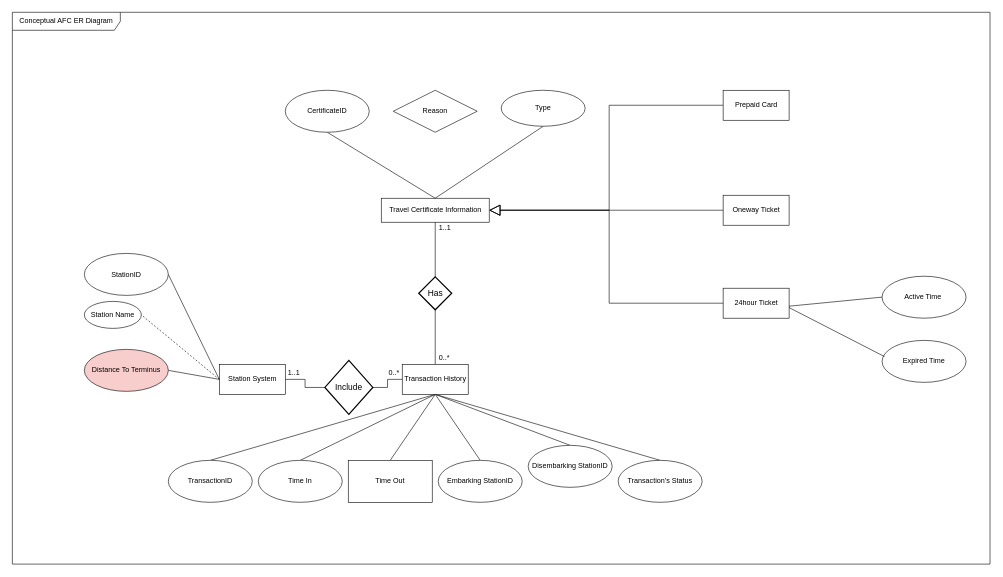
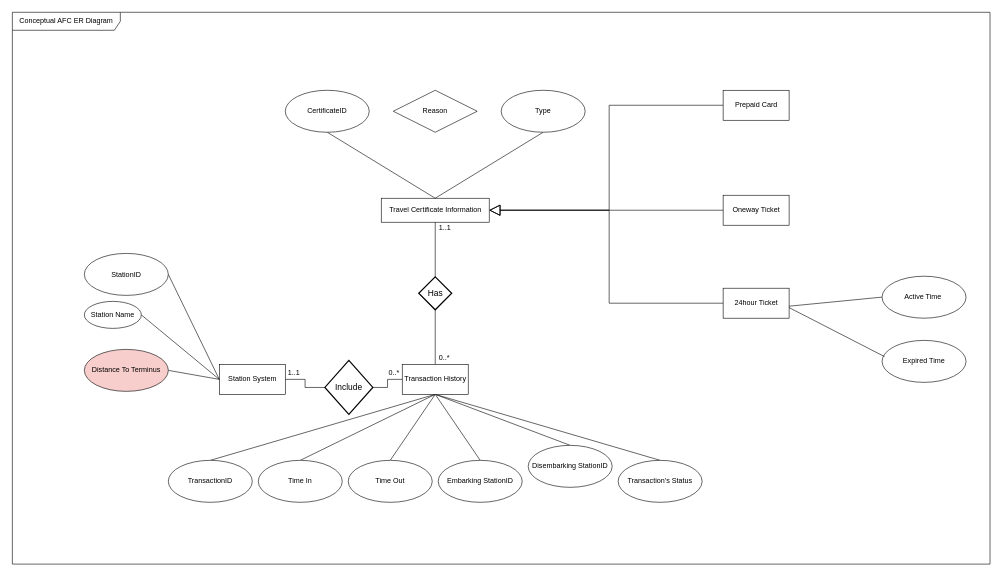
  <mxCell id="0" />
  <mxCell id="1" parent="0" />
  <mxCell id="2" value="&lt;span class=&quot;fontstyle0&quot;&gt;Conceptual AFC ER Diagram&lt;br&gt;&lt;/span&gt;" style="shape=umlFrame;whiteSpace=wrap;html=1;width=180;height=30;" parent="1" vertex="1"><mxGeometry x="20" y="20" width="1630" height="920" as="geometry" /></mxCell>
  <mxCell id="3" style="edgeStyle=orthogonalEdgeStyle;rounded=0;orthogonalLoop=1;jettySize=auto;html=1;exitX=0.5;exitY=1;exitDx=0;exitDy=0;entryX=0.5;entryY=0;entryDx=0;entryDy=0;endArrow=none;endFill=0;strokeColor=#000000;" parent="1" source="38" target="12" edge="1"><mxGeometry relative="1" as="geometry" /></mxCell>
  <mxCell id="4" value="0..*" style="text;html=1;resizable=0;points=[];align=center;verticalAlign=middle;labelBackgroundColor=#ffffff;" parent="3" vertex="1" connectable="0"><mxGeometry x="0.764" y="1" relative="1" as="geometry"><mxPoint x="13" as="offset" /></mxGeometry></mxCell>
  <mxCell id="5" value="Travel Certificate Information" style="html=1;" parent="1" vertex="1"><mxGeometry x="635" y="330" width="180" height="40" as="geometry" /></mxCell>
  <mxCell id="6" style="edgeStyle=none;rounded=0;orthogonalLoop=1;jettySize=auto;html=1;exitX=0.5;exitY=1;exitDx=0;exitDy=0;entryX=0.5;entryY=0;entryDx=0;entryDy=0;startArrow=none;startFill=0;endArrow=none;endFill=0;strokeColor=#000000;" parent="1" source="12" target="24" edge="1"><mxGeometry relative="1" as="geometry" /></mxCell>
  <mxCell id="7" style="edgeStyle=none;rounded=0;orthogonalLoop=1;jettySize=auto;html=1;exitX=0.5;exitY=1;exitDx=0;exitDy=0;entryX=0.5;entryY=0;entryDx=0;entryDy=0;startArrow=none;startFill=0;endArrow=none;endFill=0;strokeColor=#000000;" parent="1" source="12" target="25" edge="1"><mxGeometry relative="1" as="geometry" /></mxCell>
  <mxCell id="8" style="edgeStyle=none;rounded=0;orthogonalLoop=1;jettySize=auto;html=1;exitX=0.5;exitY=1;exitDx=0;exitDy=0;entryX=0.5;entryY=0;entryDx=0;entryDy=0;startArrow=none;startFill=0;endArrow=none;endFill=0;strokeColor=#000000;" parent="1" source="12" target="26" edge="1"><mxGeometry relative="1" as="geometry" /></mxCell>
  <mxCell id="9" style="edgeStyle=none;rounded=0;orthogonalLoop=1;jettySize=auto;html=1;exitX=0.5;exitY=1;exitDx=0;exitDy=0;entryX=0.5;entryY=0;entryDx=0;entryDy=0;startArrow=none;startFill=0;endArrow=none;endFill=0;strokeColor=#000000;" parent="1" source="12" target="27" edge="1"><mxGeometry relative="1" as="geometry" /></mxCell>
  <mxCell id="10" style="edgeStyle=none;rounded=0;orthogonalLoop=1;jettySize=auto;html=1;exitX=0.5;exitY=1;exitDx=0;exitDy=0;entryX=0.5;entryY=0;entryDx=0;entryDy=0;startArrow=none;startFill=0;endArrow=none;endFill=0;strokeColor=#000000;" parent="1" source="12" target="28" edge="1"><mxGeometry relative="1" as="geometry" /></mxCell>
  <mxCell id="11" style="edgeStyle=none;rounded=0;orthogonalLoop=1;jettySize=auto;html=1;exitX=0.5;exitY=1;exitDx=0;exitDy=0;entryX=0.5;entryY=0;entryDx=0;entryDy=0;startArrow=none;startFill=0;endArrow=none;endFill=0;strokeColor=#000000;" parent="1" source="12" target="29" edge="1"><mxGeometry relative="1" as="geometry" /></mxCell>
  <mxCell id="12" value="Transaction History" style="html=1;" parent="1" vertex="1"><mxGeometry x="670" y="607" width="110" height="50" as="geometry" /></mxCell>
  <mxCell id="13" style="edgeStyle=orthogonalEdgeStyle;rounded=0;orthogonalLoop=1;jettySize=auto;html=1;exitX=0;exitY=0.5;exitDx=0;exitDy=0;entryX=1;entryY=0.5;entryDx=0;entryDy=0;startArrow=none;startFill=0;endArrow=block;endFill=0;strokeColor=#000000;endSize=16;" parent="1" source="14" target="5" edge="1"><mxGeometry relative="1" as="geometry" /></mxCell>
  <mxCell id="14" value="Prepaid Card" style="html=1;" parent="1" vertex="1"><mxGeometry x="1205" y="150" width="110" height="50" as="geometry" /></mxCell>
  <mxCell id="15" style="edgeStyle=orthogonalEdgeStyle;rounded=0;orthogonalLoop=1;jettySize=auto;html=1;exitX=0;exitY=0.5;exitDx=0;exitDy=0;startArrow=none;startFill=0;endArrow=block;endFill=0;strokeColor=#000000;endSize=16;" parent="1" source="16" edge="1"><mxGeometry relative="1" as="geometry"><mxPoint x="815" y="350" as="targetPoint" /></mxGeometry></mxCell>
  <mxCell id="16" value="Oneway Ticket" style="html=1;" parent="1" vertex="1"><mxGeometry x="1205" y="325" width="110" height="50" as="geometry" /></mxCell>
  <mxCell id="17" style="edgeStyle=orthogonalEdgeStyle;rounded=0;orthogonalLoop=1;jettySize=auto;html=1;exitX=0;exitY=0.5;exitDx=0;exitDy=0;entryX=1;entryY=0.5;entryDx=0;entryDy=0;startArrow=none;startFill=0;endArrow=block;endFill=0;strokeColor=#000000;endSize=16;" parent="1" source="18" target="5" edge="1"><mxGeometry relative="1" as="geometry" /></mxCell>
  <mxCell id="18" value="24hour Ticket" style="html=1;" parent="1" vertex="1"><mxGeometry x="1205" y="480" width="110" height="50" as="geometry" /></mxCell>
  <mxCell id="19" style="edgeStyle=none;rounded=0;orthogonalLoop=1;jettySize=auto;html=1;exitX=0.5;exitY=1;exitDx=0;exitDy=0;entryX=0.5;entryY=0;entryDx=0;entryDy=0;startArrow=none;startFill=0;endArrow=none;endFill=0;strokeColor=#000000;" parent="1" source="20" target="5" edge="1"><mxGeometry relative="1" as="geometry" /></mxCell>
  <mxCell id="20" value="CertificateID" style="ellipse;whiteSpace=wrap;html=1;" parent="1" vertex="1"><mxGeometry y="150" width="140" height="70" as="geometry" x="475" /></mxCell>
  <mxCell id="21" value="Reason" style="rhombus;whiteSpace=wrap;html=1;" parent="1" vertex="1"><mxGeometry x="655" y="150" width="140" height="70" as="geometry" /></mxCell>
  <mxCell id="22" style="edgeStyle=none;rounded=0;orthogonalLoop=1;jettySize=auto;html=1;exitX=0.5;exitY=1;exitDx=0;exitDy=0;startArrow=none;startFill=0;endArrow=none;endFill=0;strokeColor=#000000;" parent="1" source="23" edge="1"><mxGeometry relative="1" as="geometry"><mxPoint x="725" y="330" as="targetPoint" /></mxGeometry></mxCell>
- <mxCell id="23" value="Type" style="ellipse;whiteSpace=wrap;html=1;" parent="1" vertex="1"><mxGeometry x="835" y="150" width="140" height="60" as="geometry" /></mxCell>
+ <mxCell id="23" value="Type" style="ellipse;whiteSpace=wrap;html=1;" parent="1" vertex="1"><mxGeometry x="835" y="150" width="140" height="70" as="geometry" /></mxCell>
  <mxCell id="24" value="TransactionID" style="ellipse;whiteSpace=wrap;html=1;" parent="1" vertex="1"><mxGeometry x="280" y="767" width="140" height="70" as="geometry" /></mxCell>
  <mxCell id="25" value="Time In" style="ellipse;whiteSpace=wrap;html=1;" parent="1" vertex="1"><mxGeometry x="430" y="767" width="140" height="70" as="geometry" /></mxCell>
- <mxCell id="26" value="Time Out" style="whiteSpace=wrap;html=1;rounded=0;" parent="1" vertex="1"><mxGeometry x="580" y="767" width="140" height="70" as="geometry" /></mxCell>
+ <mxCell id="26" value="Time Out" style="ellipse;whiteSpace=wrap;html=1;" parent="1" vertex="1"><mxGeometry x="580" y="767" width="140" height="70" as="geometry" /></mxCell>
  <mxCell id="27" value="Embarking StationID" style="ellipse;whiteSpace=wrap;html=1;" parent="1" vertex="1"><mxGeometry x="730" y="767" width="140" height="70" as="geometry" /></mxCell>
  <mxCell id="28" value="Disembarking StationID" style="ellipse;whiteSpace=wrap;html=1;" parent="1" vertex="1"><mxGeometry x="880" y="742" width="140" height="70" as="geometry" /></mxCell>
  <mxCell id="29" value="Transaction's Status&lt;br&gt;" style="ellipse;whiteSpace=wrap;html=1;" parent="1" vertex="1"><mxGeometry x="1030" y="767" width="140" height="70" as="geometry" /></mxCell>
  <mxCell id="30" style="edgeStyle=orthogonalEdgeStyle;rounded=0;orthogonalLoop=1;jettySize=auto;html=1;exitX=1;exitY=0.5;exitDx=0;exitDy=0;entryX=0;entryY=0.5;entryDx=0;entryDy=0;startArrow=none;startFill=0;endArrow=none;endFill=0;endSize=16;strokeColor=#000000;strokeWidth=1;" parent="1" source="33" target="44" edge="1"><mxGeometry relative="1" as="geometry" /></mxCell>
- <mxCell id="31" style="edgeStyle=none;rounded=0;orthogonalLoop=1;jettySize=auto;html=1;exitX=0;exitY=0.5;exitDx=0;exitDy=0;entryX=1;entryY=0.5;entryDx=0;entryDy=0;startArrow=none;startFill=0;endArrow=none;endFill=0;endSize=16;strokeColor=#000000;strokeWidth=1;dashed=1;" parent="1" source="33" target="36" edge="1"><mxGeometry relative="1" as="geometry" /></mxCell>
+ <mxCell id="31" style="edgeStyle=none;rounded=0;orthogonalLoop=1;jettySize=auto;html=1;exitX=0;exitY=0.5;exitDx=0;exitDy=0;entryX=1;entryY=0.5;entryDx=0;entryDy=0;startArrow=none;startFill=0;endArrow=none;endFill=0;endSize=16;strokeColor=#000000;strokeWidth=1;" parent="1" source="33" target="36" edge="1"><mxGeometry relative="1" as="geometry" /></mxCell>
  <mxCell id="32" style="edgeStyle=none;rounded=0;orthogonalLoop=1;jettySize=auto;html=1;exitX=0;exitY=0.5;exitDx=0;exitDy=0;entryX=1;entryY=0.5;entryDx=0;entryDy=0;startArrow=none;startFill=0;endArrow=none;endFill=0;endSize=16;strokeColor=#000000;strokeWidth=1;" parent="1" source="33" target="37" edge="1"><mxGeometry relative="1" as="geometry" /></mxCell>
  <mxCell id="33" value="Station System" style="html=1;" parent="1" vertex="1"><mxGeometry x="365" y="607" width="110" height="50" as="geometry" /></mxCell>
  <mxCell id="34" style="rounded=0;orthogonalLoop=1;jettySize=auto;html=1;exitX=1;exitY=0.5;exitDx=0;exitDy=0;entryX=0;entryY=0.5;entryDx=0;entryDy=0;startArrow=none;startFill=0;endArrow=none;endFill=0;endSize=16;strokeColor=#000000;strokeWidth=1;" parent="1" source="35" target="33" edge="1"><mxGeometry relative="1" as="geometry" /></mxCell>
  <mxCell id="35" value="StationID" style="ellipse;whiteSpace=wrap;html=1;" parent="1" vertex="1"><mxGeometry x="140" y="422" width="140" height="70" as="geometry" /></mxCell>
  <mxCell id="36" value="Station Name" style="ellipse;whiteSpace=wrap;html=1;" parent="1" vertex="1"><mxGeometry x="140" y="502" width="95" height="45" as="geometry" /></mxCell>
  <mxCell id="37" value="Distance To Terminus" style="ellipse;whiteSpace=wrap;html=1;fillColor=#f8cecc;" parent="1" vertex="1"><mxGeometry x="140" y="582" width="140" height="70" as="geometry" /></mxCell>
  <mxCell id="38" value="Has" style="shape=rhombus;strokeWidth=2;fontSize=17;perimeter=rhombusPerimeter;whiteSpace=wrap;html=1;align=center;fontSize=14;" parent="1" vertex="1"><mxGeometry x="697.5" y="461" width="55" height="55" as="geometry" /></mxCell>
  <mxCell id="39" style="edgeStyle=orthogonalEdgeStyle;rounded=0;orthogonalLoop=1;jettySize=auto;html=1;exitX=0.5;exitY=1;exitDx=0;exitDy=0;entryX=0.5;entryY=0;entryDx=0;entryDy=0;endArrow=none;endFill=0;strokeColor=#000000;" parent="1" source="5" target="38" edge="1"><mxGeometry relative="1" as="geometry"><mxPoint x="725" y="497" as="sourcePoint" /><mxPoint x="725" y="607" as="targetPoint" /></mxGeometry></mxCell>
  <mxCell id="40" value="1..1" style="text;html=1;resizable=0;points=[];align=center;verticalAlign=middle;labelBackgroundColor=#ffffff;" parent="39" vertex="1" connectable="0"><mxGeometry x="-0.745" y="-2" relative="1" as="geometry"><mxPoint x="17" y="-3" as="offset" /></mxGeometry></mxCell>
  <mxCell id="41" value="0..*" style="text;html=1;resizable=0;points=[];align=center;verticalAlign=middle;labelBackgroundColor=#ffffff;" parent="39" vertex="1" connectable="0"><mxGeometry x="-0.745" y="-2" relative="1" as="geometry"><mxPoint x="-68" y="238" as="offset" /></mxGeometry></mxCell>
  <mxCell id="42" value="1..1" style="text;html=1;resizable=0;points=[];align=center;verticalAlign=middle;labelBackgroundColor=#ffffff;" parent="39" vertex="1" connectable="0"><mxGeometry x="-0.745" y="-2" relative="1" as="geometry"><mxPoint x="-235" y="238" as="offset" /></mxGeometry></mxCell>
  <mxCell id="43" style="edgeStyle=orthogonalEdgeStyle;rounded=0;orthogonalLoop=1;jettySize=auto;html=1;exitX=1;exitY=0.5;exitDx=0;exitDy=0;entryX=0;entryY=0.5;entryDx=0;entryDy=0;startArrow=none;startFill=0;endArrow=none;endFill=0;endSize=16;strokeColor=#000000;strokeWidth=1;" parent="1" source="44" target="12" edge="1"><mxGeometry relative="1" as="geometry" /></mxCell>
  <mxCell id="44" value="Include" style="shape=rhombus;strokeWidth=2;fontSize=17;perimeter=rhombusPerimeter;whiteSpace=wrap;html=1;align=center;fontSize=14;" parent="1" vertex="1"><mxGeometry x="541" y="600.5" width="80" height="90" as="geometry" /></mxCell>
  <mxCell id="45" value="Active Time&amp;nbsp;" style="ellipse;whiteSpace=wrap;html=1;" parent="1" vertex="1"><mxGeometry x="1470" y="460" width="140" height="70" as="geometry" /></mxCell>
  <mxCell id="46" value="Expired Time" style="ellipse;whiteSpace=wrap;html=1;" parent="1" vertex="1"><mxGeometry x="1470" y="567" width="140" height="70" as="geometry" /></mxCell>
  <mxCell id="47" style="rounded=0;orthogonalLoop=1;jettySize=auto;html=1;startArrow=none;startFill=0;endArrow=none;endFill=0;strokeColor=#000000;" parent="1" edge="1"><mxGeometry relative="1" as="geometry"><mxPoint x="1315" y="510" as="sourcePoint" /><mxPoint x="1469.756" y="494.915" as="targetPoint" /></mxGeometry></mxCell>
  <mxCell id="48" style="rounded=0;orthogonalLoop=1;jettySize=auto;html=1;startArrow=none;startFill=0;endArrow=none;endFill=0;strokeColor=#000000;entryX=0.029;entryY=0.386;entryDx=0;entryDy=0;entryPerimeter=0;exitX=1;exitY=0.647;exitDx=0;exitDy=0;exitPerimeter=0;" parent="1" source="18" target="46" edge="1"><mxGeometry relative="1" as="geometry"><mxPoint x="1325" y="512.355" as="sourcePoint" /><mxPoint x="1479.756" y="504.915" as="targetPoint" /></mxGeometry></mxCell>
